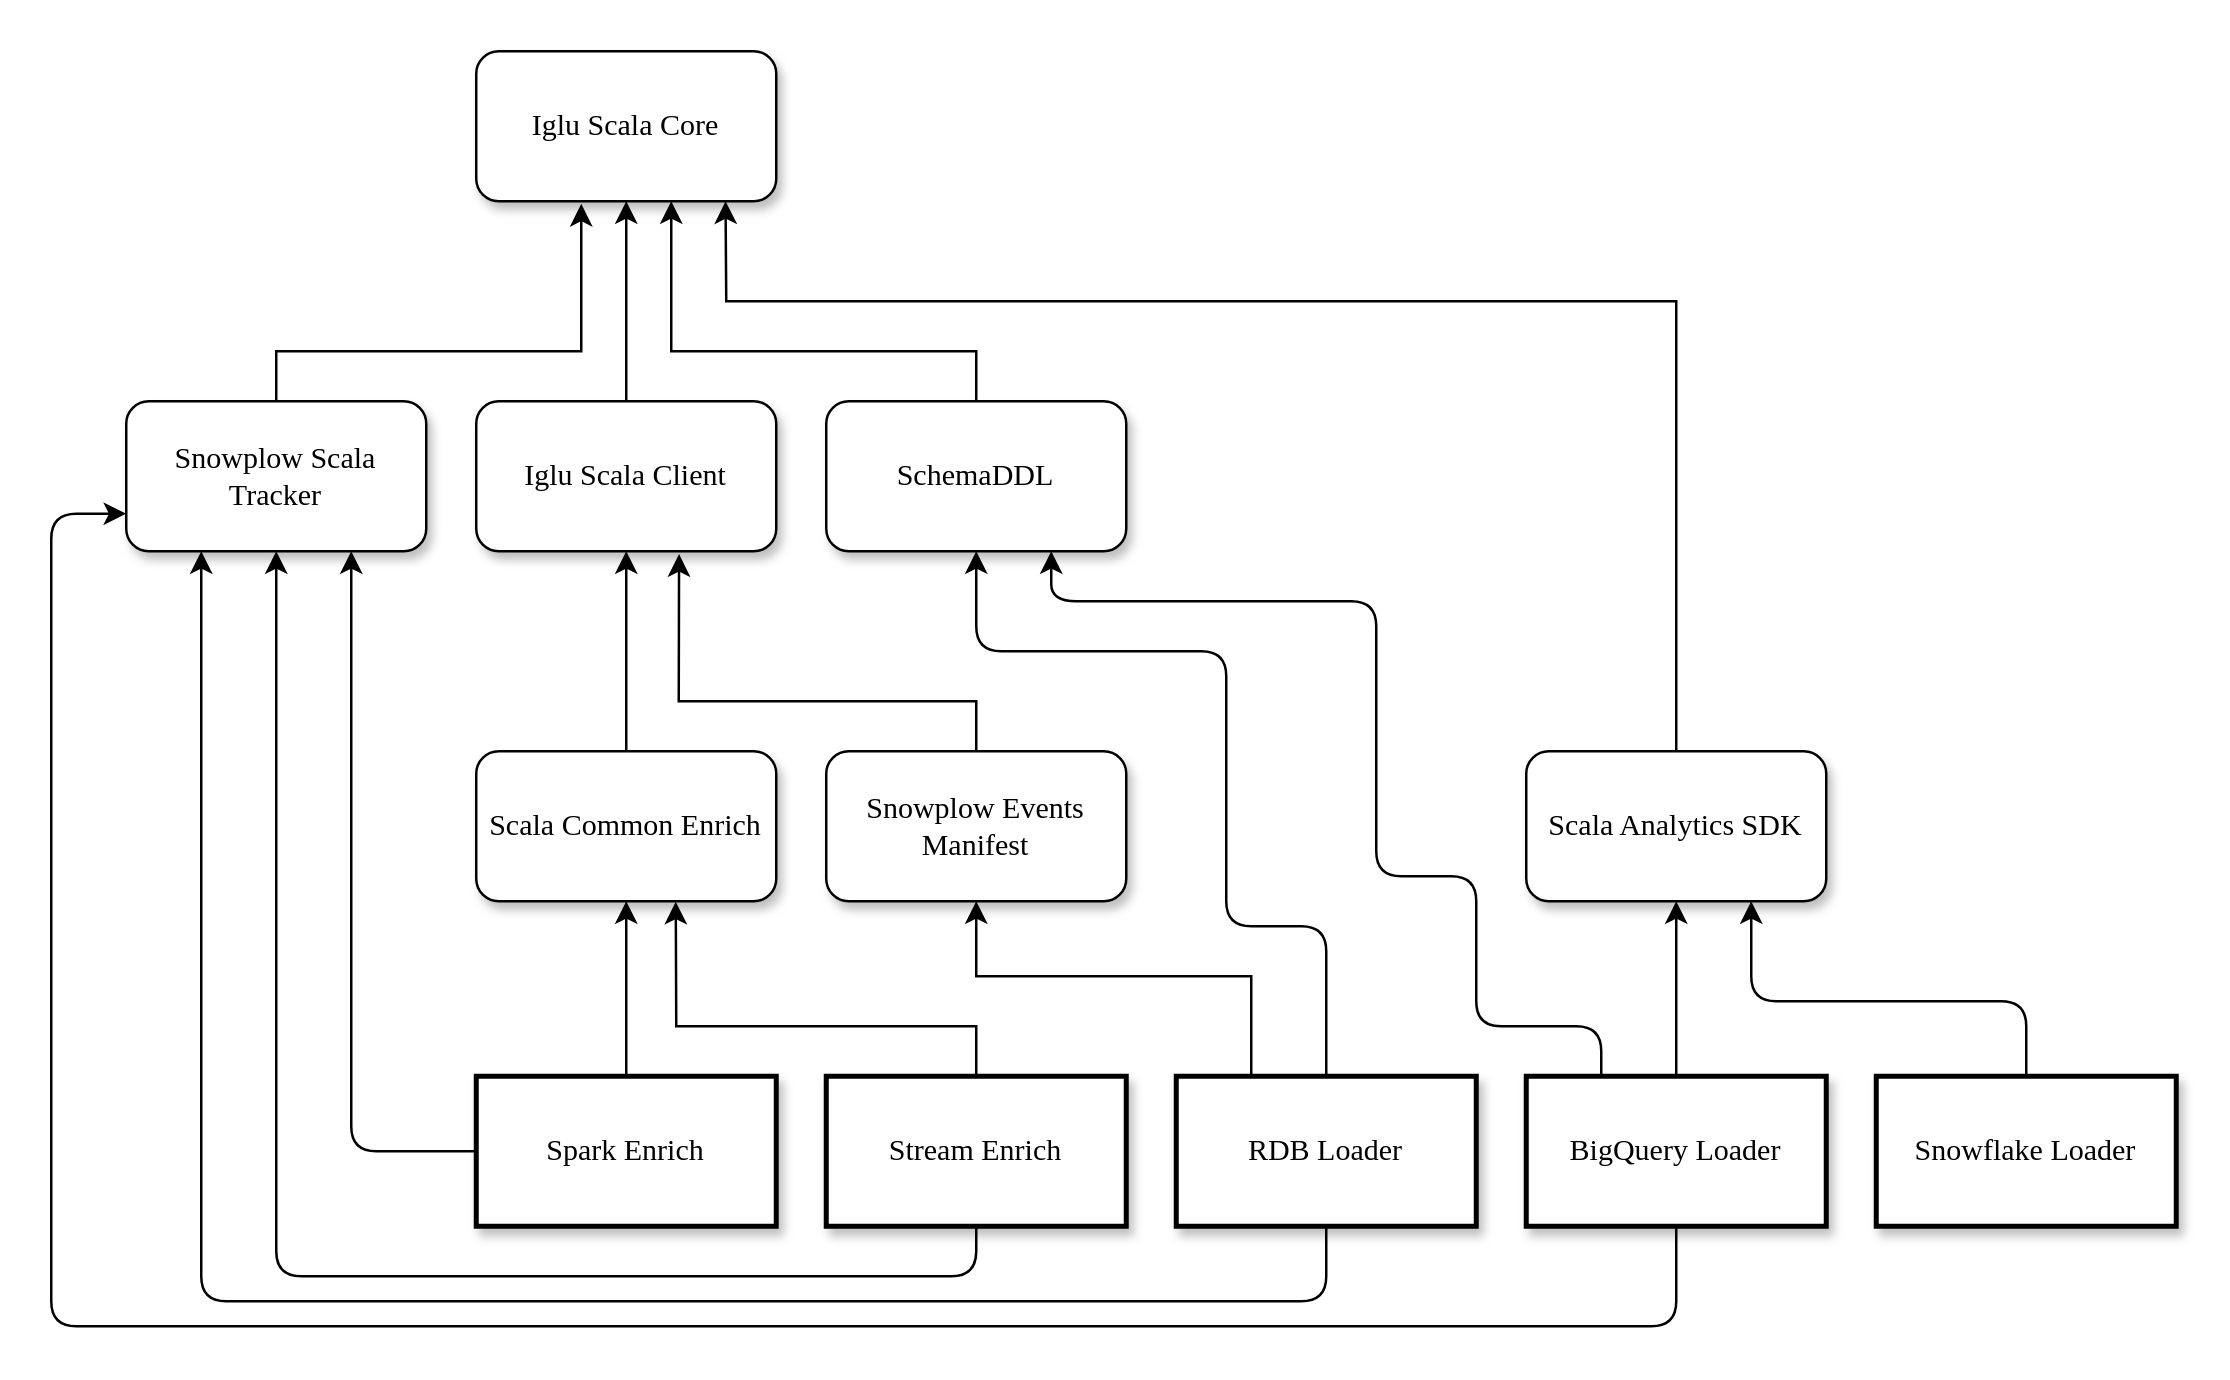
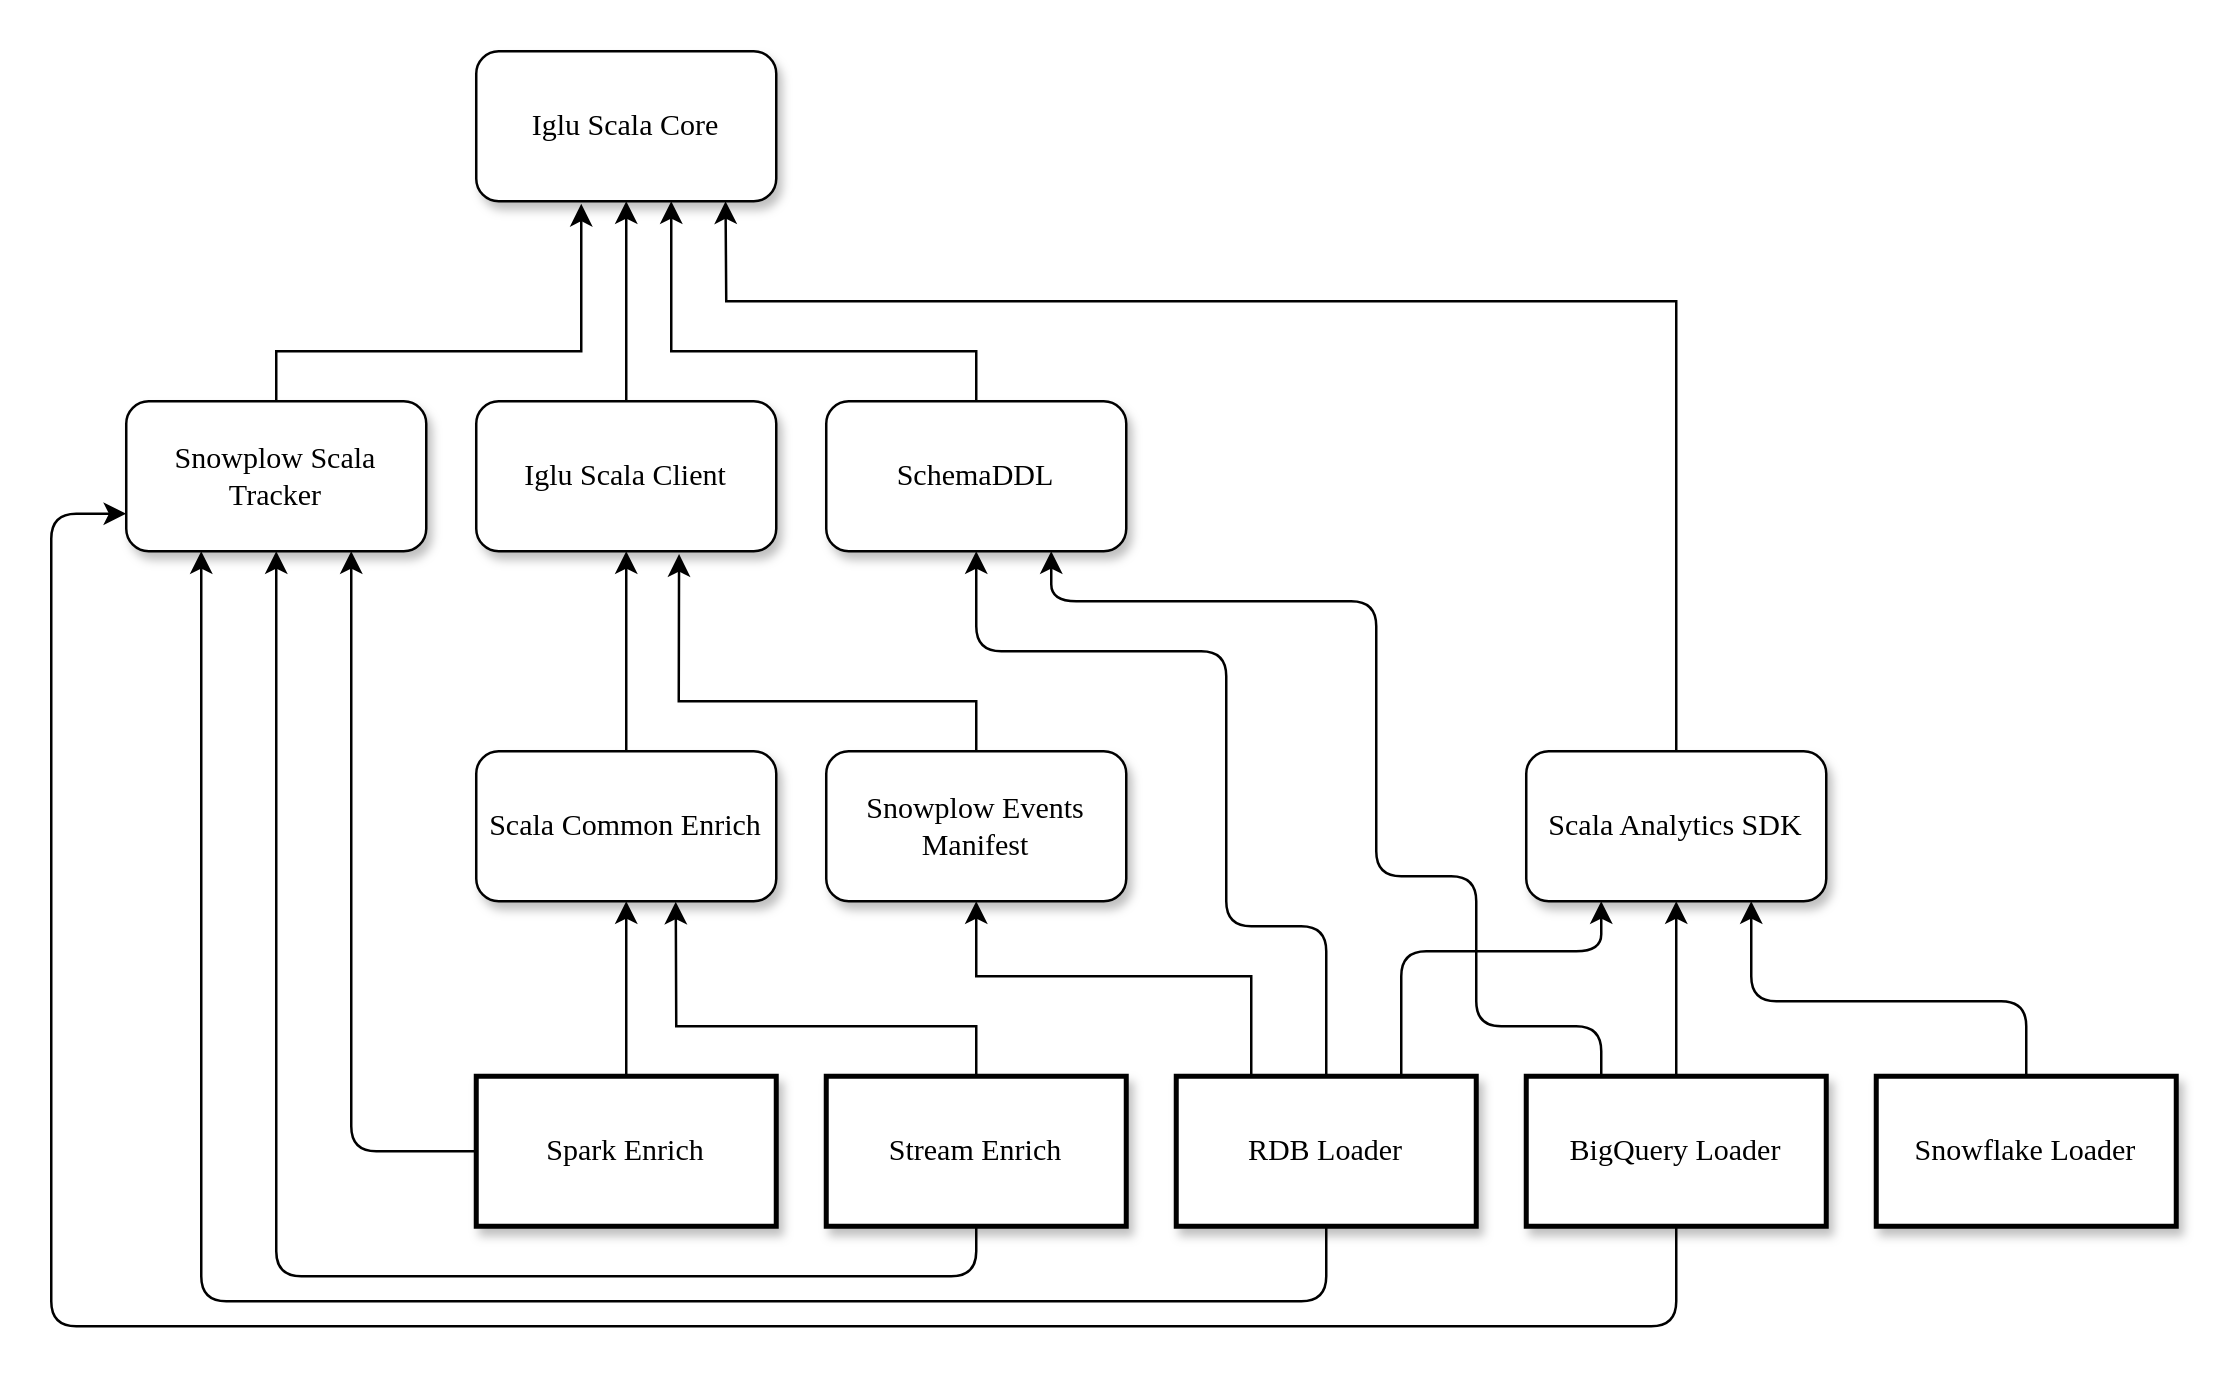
  <mxCell id="0" />
  <mxCell id="1" parent="0" />
  <mxCell id="2" value="&lt;div&gt;Iglu Scala Core&lt;/div&gt;" style="whiteSpace=wrap;html=1;rounded=1;shadow=1;labelBackgroundColor=none;strokeColor=#000000;strokeWidth=1;fillColor=#ffffff;fontFamily=Verdana;fontSize=12;fontColor=#000000;align=center;" parent="1" vertex="1"><mxGeometry x="190" y="20" width="120" height="60" as="geometry" /></mxCell>
  <mxCell id="3" style="edgeStyle=orthogonalEdgeStyle;rounded=0;orthogonalLoop=1;jettySize=auto;html=1;exitX=0.5;exitY=0;exitDx=0;exitDy=0;entryX=0.5;entryY=1;entryDx=0;entryDy=0;" edge="1" parent="1" source="4" target="2"><mxGeometry relative="1" as="geometry" /></mxCell>
  <mxCell id="4" value="Iglu Scala Client" style="whiteSpace=wrap;html=1;rounded=1;shadow=1;labelBackgroundColor=none;strokeColor=#000000;strokeWidth=1;fillColor=#ffffff;fontFamily=Verdana;fontSize=12;fontColor=#000000;align=center;" parent="1" vertex="1"><mxGeometry x="190" y="160" width="120" height="60" as="geometry" /></mxCell>
  <mxCell id="5" value="SchemaDDL" style="whiteSpace=wrap;html=1;rounded=1;shadow=1;labelBackgroundColor=none;strokeColor=#000000;strokeWidth=1;fillColor=#ffffff;fontFamily=Verdana;fontSize=12;fontColor=#000000;align=center;" parent="1" vertex="1"><mxGeometry x="330" y="160" width="120" height="60" as="geometry" /></mxCell>
  <mxCell id="6" value="BigQuery Loader" style="whiteSpace=wrap;html=1;rounded=0;shadow=1;labelBackgroundColor=none;strokeColor=#000000;strokeWidth=2;fillColor=#ffffff;fontFamily=Verdana;fontSize=12;fontColor=#000000;align=center;" parent="1" vertex="1"><mxGeometry x="610" y="430" width="120" height="60" as="geometry" /></mxCell>
  <mxCell id="7" value="RDB Loader" style="whiteSpace=wrap;html=1;rounded=0;shadow=1;labelBackgroundColor=none;strokeColor=#000000;strokeWidth=2;fillColor=#ffffff;fontFamily=Verdana;fontSize=12;fontColor=#000000;align=center;" parent="1" vertex="1"><mxGeometry x="470" y="430" width="120" height="60" as="geometry" /></mxCell>
  <mxCell id="8" value="Spark Enrich" style="whiteSpace=wrap;html=1;rounded=0;shadow=1;labelBackgroundColor=none;strokeColor=#000000;strokeWidth=2;fillColor=#ffffff;fontFamily=Verdana;fontSize=12;fontColor=#000000;align=center;" parent="1" vertex="1"><mxGeometry x="190" y="430" width="120" height="60" as="geometry" /></mxCell>
  <mxCell id="9" value="Stream Enrich" style="whiteSpace=wrap;html=1;rounded=0;shadow=1;labelBackgroundColor=none;strokeColor=#000000;strokeWidth=2;fillColor=#ffffff;fontFamily=Verdana;fontSize=12;fontColor=#000000;align=center;" parent="1" vertex="1"><mxGeometry x="330" y="430" width="120" height="60" as="geometry" /></mxCell>
  <mxCell id="10" value="Scala Analytics SDK" style="whiteSpace=wrap;html=1;rounded=1;shadow=1;labelBackgroundColor=none;strokeColor=#000000;strokeWidth=1;fillColor=#ffffff;fontFamily=Verdana;fontSize=12;fontColor=#000000;align=center;" vertex="1" parent="1"><mxGeometry x="610" y="300" width="120" height="60" as="geometry" /></mxCell>
  <mxCell id="11" value="Snowplow Scala Tracker" style="whiteSpace=wrap;html=1;rounded=1;shadow=1;labelBackgroundColor=none;strokeColor=#000000;strokeWidth=1;fillColor=#ffffff;fontFamily=Verdana;fontSize=12;fontColor=#000000;align=center;" vertex="1" parent="1"><mxGeometry x="50" y="160" width="120" height="60" as="geometry" /></mxCell>
  <mxCell id="12" value="Snowflake Loader" style="whiteSpace=wrap;html=1;rounded=0;shadow=1;labelBackgroundColor=none;strokeColor=#000000;strokeWidth=2;fillColor=#ffffff;fontFamily=Verdana;fontSize=12;fontColor=#000000;align=center;" vertex="1" parent="1"><mxGeometry x="750" y="430" width="120" height="60" as="geometry" /></mxCell>
  <mxCell id="13" value="Snowplow Events Manifest" style="whiteSpace=wrap;html=1;rounded=1;shadow=1;labelBackgroundColor=none;strokeColor=#000000;strokeWidth=1;fillColor=#ffffff;fontFamily=Verdana;fontSize=12;fontColor=#000000;align=center;" vertex="1" parent="1"><mxGeometry x="330" y="300" width="120" height="60" as="geometry" /></mxCell>
  <mxCell id="14" value="Scala Common Enrich" style="whiteSpace=wrap;html=1;rounded=1;shadow=1;labelBackgroundColor=none;strokeColor=#000000;strokeWidth=1;fillColor=#ffffff;fontFamily=Verdana;fontSize=12;fontColor=#000000;align=center;" vertex="1" parent="1"><mxGeometry x="190" y="300" width="120" height="60" as="geometry" /></mxCell>
  <mxCell id="15" value="" style="endArrow=classic;html=1;exitX=0.5;exitY=0;exitDx=0;exitDy=0;jumpStyle=none;rounded=0;" edge="1" parent="1" source="5"><mxGeometry width="50" height="50" relative="1" as="geometry"><mxPoint x="230" y="140" as="sourcePoint" /><mxPoint x="268" y="80" as="targetPoint" /><Array as="points"><mxPoint x="390" y="140" /><mxPoint x="268" y="140" /></Array></mxGeometry></mxCell>
  <mxCell id="16" value="" style="endArrow=classic;html=1;exitX=0.5;exitY=0;exitDx=0;exitDy=0;rounded=0;entryX=0.831;entryY=1;entryDx=0;entryDy=0;entryPerimeter=0;" edge="1" parent="1" source="10" target="2"><mxGeometry width="50" height="50" relative="1" as="geometry"><mxPoint x="540" y="150" as="sourcePoint" /><mxPoint x="340" y="90" as="targetPoint" /><Array as="points"><mxPoint x="670" y="120" /><mxPoint x="290" y="120" /></Array></mxGeometry></mxCell>
  <mxCell id="17" value="" style="endArrow=classic;html=1;entryX=0.35;entryY=1.017;entryDx=0;entryDy=0;entryPerimeter=0;exitX=0.5;exitY=0;exitDx=0;exitDy=0;rounded=0;" edge="1" parent="1" source="11" target="2"><mxGeometry width="50" height="50" relative="1" as="geometry"><mxPoint x="-140" y="210" as="sourcePoint" /><mxPoint x="-90" y="160" as="targetPoint" /><Array as="points"><mxPoint x="110" y="140" /><mxPoint x="232" y="140" /></Array></mxGeometry></mxCell>
  <mxCell id="18" value="" style="endArrow=classic;html=1;exitX=0.5;exitY=0;exitDx=0;exitDy=0;" edge="1" parent="1" source="14"><mxGeometry width="50" height="50" relative="1" as="geometry"><mxPoint x="200" y="270" as="sourcePoint" /><mxPoint x="250" y="220" as="targetPoint" /></mxGeometry></mxCell>
  <mxCell id="19" value="" style="endArrow=classic;html=1;rounded=0;exitX=0.5;exitY=0;exitDx=0;exitDy=0;entryX=0.676;entryY=1.019;entryDx=0;entryDy=0;entryPerimeter=0;" edge="1" parent="1" source="13" target="4"><mxGeometry width="50" height="50" relative="1" as="geometry"><mxPoint x="180" y="270" as="sourcePoint" /><mxPoint x="230" y="220" as="targetPoint" /><Array as="points"><mxPoint x="390" y="280" /><mxPoint x="271" y="280" /></Array></mxGeometry></mxCell>
  <mxCell id="20" value="" style="endArrow=classic;html=1;entryX=0.5;entryY=1;entryDx=0;entryDy=0;" edge="1" parent="1" source="8" target="14"><mxGeometry width="50" height="50" relative="1" as="geometry"><mxPoint x="80" y="450" as="sourcePoint" /><mxPoint x="130" y="400" as="targetPoint" /></mxGeometry></mxCell>
  <mxCell id="21" value="" style="endArrow=classic;html=1;exitX=0.5;exitY=0;exitDx=0;exitDy=0;entryX=0.665;entryY=1.003;entryDx=0;entryDy=0;entryPerimeter=0;rounded=0;" edge="1" parent="1" source="9" target="14"><mxGeometry width="50" height="50" relative="1" as="geometry"><mxPoint x="100" y="440" as="sourcePoint" /><mxPoint x="270" y="380" as="targetPoint" /><Array as="points"><mxPoint x="390" y="410" /><mxPoint x="270" y="410" /></Array></mxGeometry></mxCell>
  <mxCell id="22" value="" style="endArrow=classic;html=1;entryX=0.5;entryY=1;entryDx=0;entryDy=0;rounded=0;exitX=0.25;exitY=0;exitDx=0;exitDy=0;" edge="1" parent="1" source="7" target="13"><mxGeometry width="50" height="50" relative="1" as="geometry"><mxPoint x="500" y="410" as="sourcePoint" /><mxPoint x="10" y="430" as="targetPoint" /><Array as="points"><mxPoint x="500" y="390" /><mxPoint x="390" y="390" /></Array></mxGeometry></mxCell>
  <mxCell id="23" value="" style="endArrow=classic;html=1;entryX=0.5;entryY=1;entryDx=0;entryDy=0;rounded=1;exitX=0.5;exitY=0;exitDx=0;exitDy=0;" edge="1" parent="1" source="7" target="5"><mxGeometry width="50" height="50" relative="1" as="geometry"><mxPoint x="530" y="400" as="sourcePoint" /><mxPoint x="560" y="300" as="targetPoint" /><Array as="points"><mxPoint x="530" y="370" /><mxPoint x="490" y="370" /><mxPoint x="490" y="260" /><mxPoint x="390" y="260" /></Array></mxGeometry></mxCell>
+ <mxCell id="24" value="" style="endArrow=classic;html=1;entryX=0.25;entryY=1;entryDx=0;entryDy=0;exitX=0.75;exitY=0;exitDx=0;exitDy=0;" edge="1" parent="1" source="7" target="10"><mxGeometry width="50" height="50" relative="1" as="geometry"><mxPoint x="550" y="380" as="sourcePoint" /><mxPoint x="710" y="510" as="targetPoint" /><Array as="points"><mxPoint x="560" y="380" /><mxPoint x="640" y="380" /></Array></mxGeometry></mxCell>
  <mxCell id="25" value="" style="endArrow=classic;html=1;entryX=0.5;entryY=1;entryDx=0;entryDy=0;exitX=0.5;exitY=0;exitDx=0;exitDy=0;" edge="1" parent="1" source="6" target="10"><mxGeometry width="50" height="50" relative="1" as="geometry"><mxPoint x="130" y="650" as="sourcePoint" /><mxPoint x="180" y="600" as="targetPoint" /></mxGeometry></mxCell>
  <mxCell id="26" value="" style="endArrow=classic;html=1;entryX=0.75;entryY=1;entryDx=0;entryDy=0;exitX=0.5;exitY=0;exitDx=0;exitDy=0;" edge="1" parent="1" source="12" target="10"><mxGeometry width="50" height="50" relative="1" as="geometry"><mxPoint x="50" y="570" as="sourcePoint" /><mxPoint x="100" y="520" as="targetPoint" /><Array as="points"><mxPoint x="810" y="400" /><mxPoint x="700" y="400" /></Array></mxGeometry></mxCell>
  <mxCell id="27" value="" style="endArrow=classic;html=1;exitX=0;exitY=0.5;exitDx=0;exitDy=0;entryX=0.75;entryY=1;entryDx=0;entryDy=0;" edge="1" parent="1" source="8" target="11"><mxGeometry width="50" height="50" relative="1" as="geometry"><mxPoint x="50" y="570" as="sourcePoint" /><mxPoint x="140" y="250" as="targetPoint" /><Array as="points"><mxPoint x="140" y="460" /></Array></mxGeometry></mxCell>
  <mxCell id="28" value="" style="endArrow=classic;html=1;entryX=0.5;entryY=1;entryDx=0;entryDy=0;exitX=0.5;exitY=1;exitDx=0;exitDy=0;" edge="1" parent="1" source="9" target="11"><mxGeometry width="50" height="50" relative="1" as="geometry"><mxPoint x="330" y="510" as="sourcePoint" /><mxPoint x="10" y="300" as="targetPoint" /><Array as="points"><mxPoint x="390" y="510" /><mxPoint x="110" y="510" /></Array></mxGeometry></mxCell>
  <mxCell id="29" value="" style="endArrow=classic;html=1;entryX=0.25;entryY=1;entryDx=0;entryDy=0;exitX=0.5;exitY=1;exitDx=0;exitDy=0;" edge="1" parent="1" source="7" target="11"><mxGeometry width="50" height="50" relative="1" as="geometry"><mxPoint x="540" y="520" as="sourcePoint" /><mxPoint x="100" y="540" as="targetPoint" /><Array as="points"><mxPoint x="530" y="520" /><mxPoint x="80" y="520" /></Array></mxGeometry></mxCell>
  <mxCell id="30" value="" style="endArrow=classic;html=1;entryX=0;entryY=0.75;entryDx=0;entryDy=0;exitX=0.5;exitY=1;exitDx=0;exitDy=0;" edge="1" parent="1" source="6" target="11"><mxGeometry width="50" height="50" relative="1" as="geometry"><mxPoint x="650" y="540" as="sourcePoint" /><mxPoint x="0" y="280" as="targetPoint" /><Array as="points"><mxPoint x="670" y="530" /><mxPoint x="20" y="530" /><mxPoint x="20" y="205" /></Array></mxGeometry></mxCell>
  <mxCell id="31" value="" style="endArrow=classic;html=1;entryX=0.75;entryY=1;entryDx=0;entryDy=0;exitX=0.25;exitY=0;exitDx=0;exitDy=0;" edge="1" parent="1" source="6" target="5"><mxGeometry width="50" height="50" relative="1" as="geometry"><mxPoint x="550" y="380" as="sourcePoint" /><mxPoint x="460" y="220" as="targetPoint" /><Array as="points"><mxPoint x="640" y="410" /><mxPoint x="590" y="410" /><mxPoint x="590" y="350" /><mxPoint x="550" y="350" /><mxPoint x="550" y="240" /><mxPoint x="420" y="240" /></Array></mxGeometry></mxCell>
